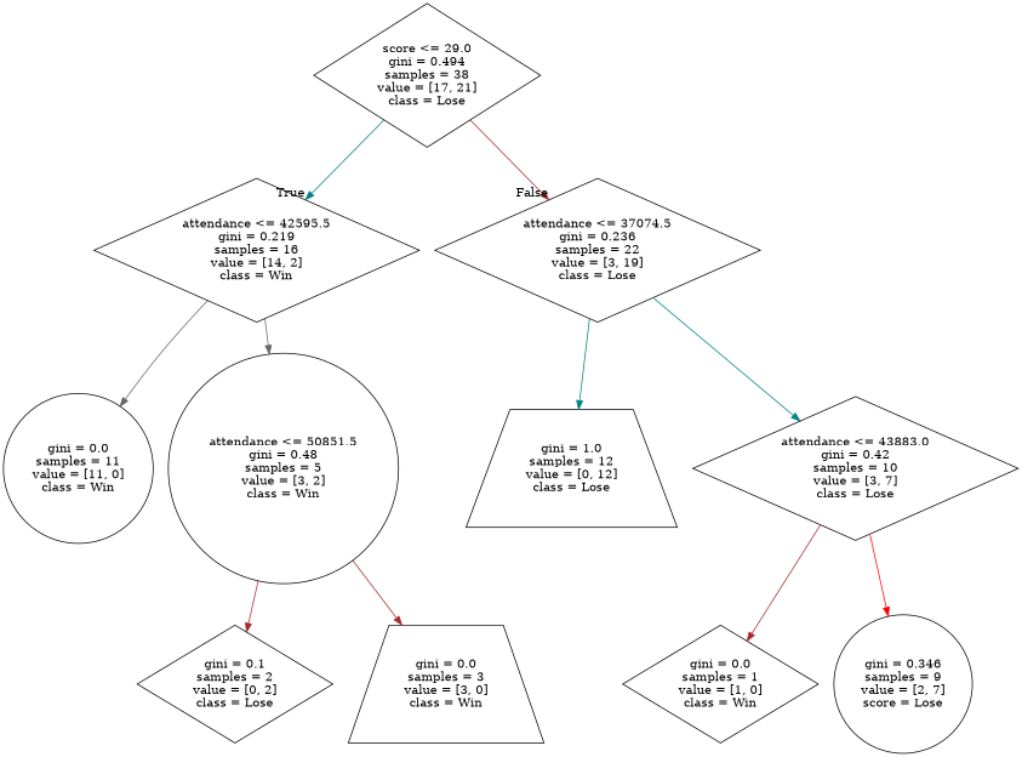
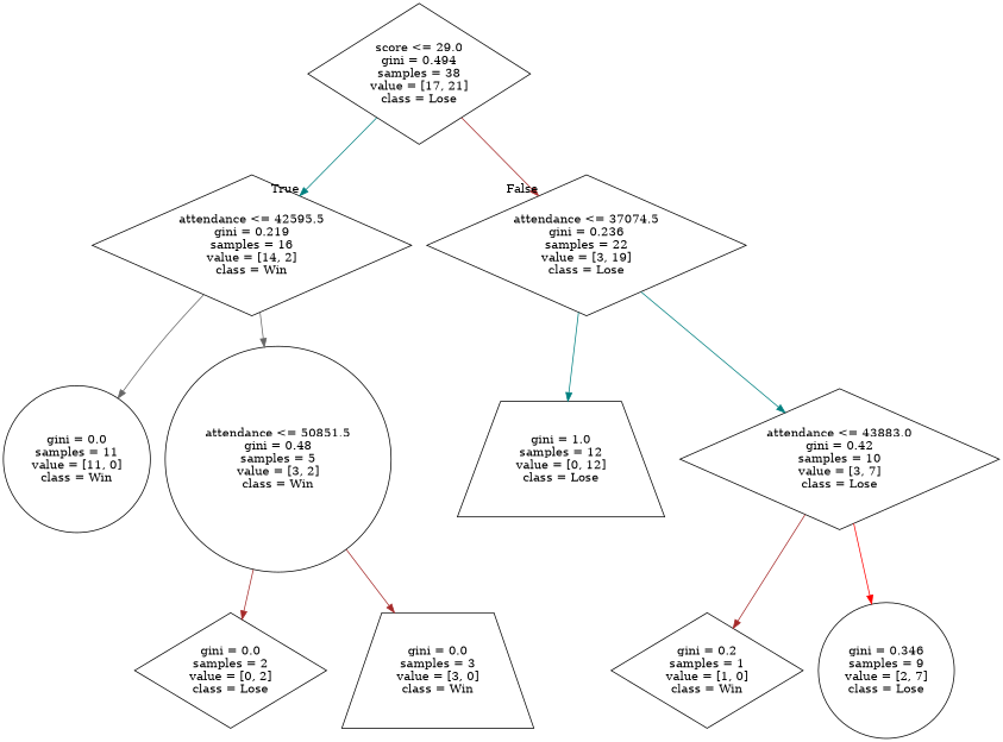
  digraph {
    node [shape=diamond]
    edge [color=brown]
    n1 [label="score <= 29.0\ngini = 0.494\nsamples = 38\nvalue = [17, 21]\nclass = Lose"]
    n2 [label="attendance <= 42595.5\ngini = 0.219\nsamples = 16\nvalue = [14, 2]\nclass = Win"]
    n3 [label="attendance <= 37074.5\ngini = 0.236\nsamples = 22\nvalue = [3, 19]\nclass = Lose"]
    n4 [label="gini = 0.0\nsamples = 11\nvalue = [11, 0]\nclass = Win" shape=circle]
    n5 [label="attendance <= 50851.5\ngini = 0.48\nsamples = 5\nvalue = [3, 2]\nclass = Win" shape=circle]
    n6 [label="gini = 1.0\nsamples = 12\nvalue = [0, 12]\nclass = Lose" shape=trapezium]
    n7 [label="attendance <= 43883.0\ngini = 0.42\nsamples = 10\nvalue = [3, 7]\nclass = Lose"]
-   n8 [label="gini = 0.1\nsamples = 2\nvalue = [0, 2]\nclass = Lose"]
+   n8 [label="gini = 0.0\nsamples = 2\nvalue = [0, 2]\nclass = Lose"]
    n9 [label="gini = 0.0\nsamples = 3\nvalue = [3, 0]\nclass = Win" shape=trapezium]
-   n10 [label="gini = 0.0\nsamples = 1\nvalue = [1, 0]\nclass = Win"]
-   n11 [label="gini = 0.346\nsamples = 9\nvalue = [2, 7]\nscore = Lose" shape=circle]
+   n10 [label="gini = 0.2\nsamples = 1\nvalue = [1, 0]\nclass = Win"]
+   n11 [label="gini = 0.346\nsamples = 9\nvalue = [2, 7]\nclass = Lose" shape=circle]
    n1 -> n2 [color=teal headlabel=True labelangle=45 labeldistance=2.5]
    n1 -> n3 [headlabel=False labelangle=-45 labeldistance=2.5]
    n2 -> n4 [color=gray40]
    n2 -> n5 [color=gray40]
    n3 -> n6 [color=teal]
    n3 -> n7 [color=teal]
    n5 -> n8
    n5 -> n9
    n7 -> n10
    n7 -> n11 [color=red]
  }
